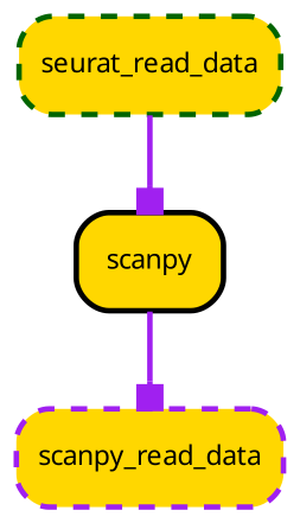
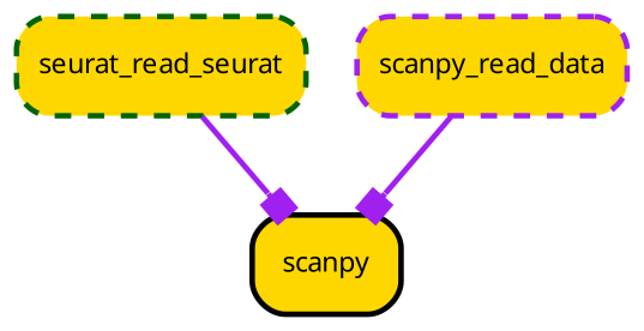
  digraph {
    bgcolor=white
    node [fillcolor=gold fontname=sans fontsize=10 penwidth=2 shape=box style="rounded,dashed,filled"]
    edge [arrowhead=box color=purple penwidth=2]
    n1 [color=black label=scanpy style="rounded,filled"]
-   n2 [color=darkgreen label=seurat_read_data]
+   n2 [color=darkgreen label=seurat_read_seurat]
    n3 [color=purple label=scanpy_read_data]
    n2 -> n1
-   n1 -> n3
+   n3 -> n1
  }
